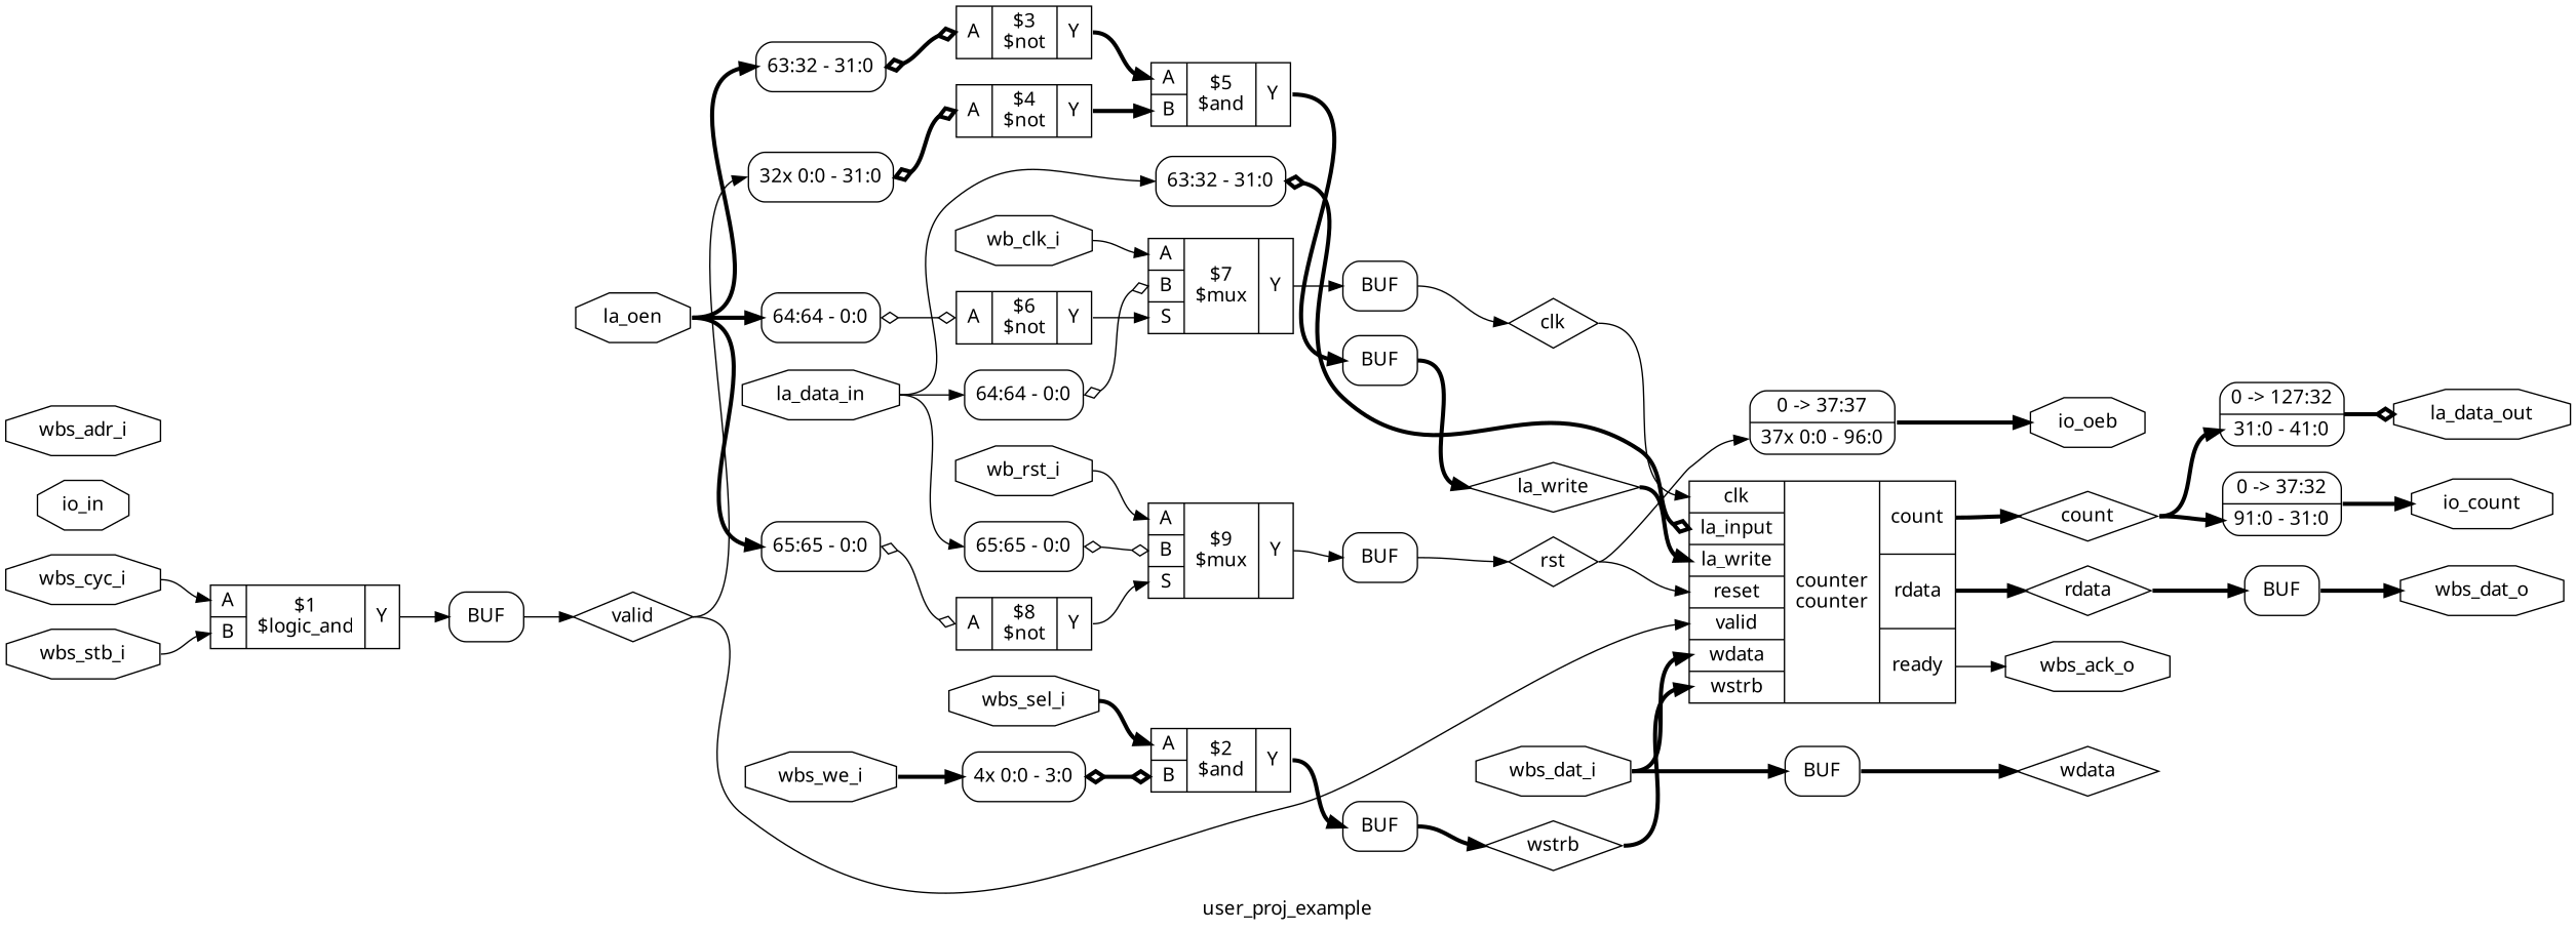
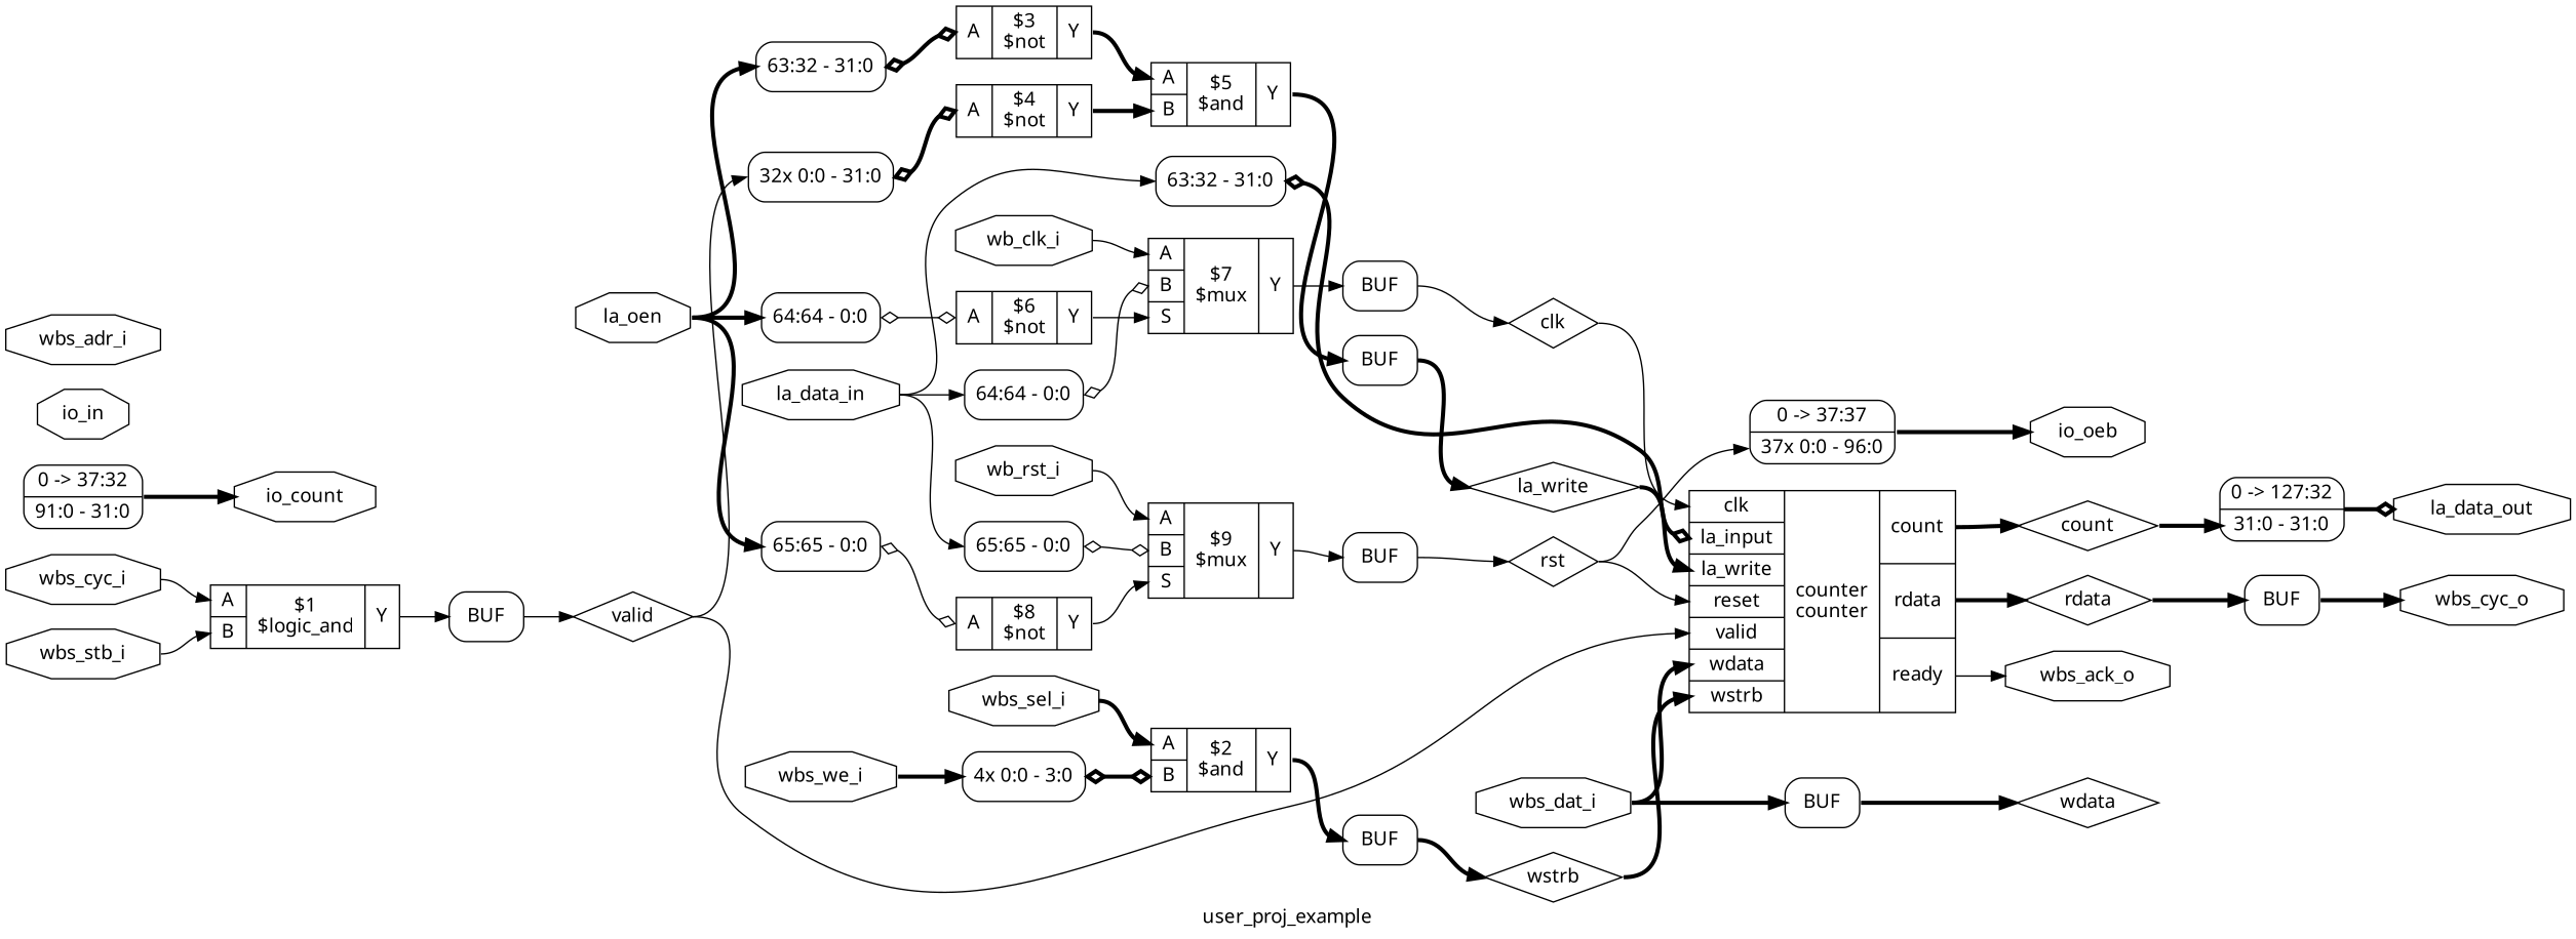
  digraph {
    fontname="Noto Sans"
    label=user_proj_example
    rankdir=LR
    remincross=true
    node [fontname="Noto Sans" shape=record]
    edge [color=black fontname="Noto Sans" headport=w style="setlinewidth(3)" tailport=e]
    n1 [color=black fontcolor=black label=la_write shape=diamond]
    n2 [label="{{<p17> clk|<p34> la_input|<p10> la_write|<p35> reset|<p12> valid|<p14> wdata|<p11> wstrb}|counter\ncounter|{<p13> count|<p15> rdata|<p36> ready}}"]
    n3 [color=black fontcolor=black label=count shape=diamond]
    n4 [color=black fontcolor=black label=rdata shape=diamond]
    n5 [color=black fontcolor=black label=wbs_ack_o shape=octagon]
    n6 [color=black fontcolor=black label=wstrb shape=diamond]
    n7 [color=black fontcolor=black label=valid shape=diamond]
    n8 [label="<s31> 32x 0:0 - 31:0 " style=rounded]
    n9 [label="{{<p38> A}|$4\n$not|{<p41> Y}}"]
    n10 [label="0 -&gt; 37:32 |<s0> 91:0 - 31:0 " style=rounded]
-   n11 [label="0 -&gt; 127:32 |<s0> 31:0 - 41:0 " style=rounded]
+   n11 [label="0 -&gt; 127:32 |<s0> 31:0 - 31:0 " style=rounded]
    n12 [color=black fontcolor=black label=io_count shape=octagon]
    n13 [color=black fontcolor=black label=la_data_out shape=octagon]
    n14 [color=black fontcolor=black label=wdata shape=diamond]
    n15 [label=BUF shape=box style=rounded]
-   n16 [color=black fontcolor=black label=wbs_dat_o shape=octagon]
+   n16 [color=black fontcolor=black label=wbs_cyc_o shape=octagon]
    n17 [color=black fontcolor=black label=rst shape=diamond]
    n18 [label="0 -&gt; 37:37 |<s36> 37x 0:0 - 96:0 " style=rounded]
    n19 [color=black fontcolor=black label=io_oeb shape=octagon]
    n20 [color=black fontcolor=black label=clk shape=diamond]
    n21 [color=black fontcolor=black label=io_in shape=octagon]
    n22 [color=black fontcolor=black label=la_oen shape=octagon]
    n23 [label="<s0> 65:65 - 0:0 " style=rounded]
    n24 [label="<s0> 64:64 - 0:0 " style=rounded]
    n25 [label="<s0> 63:32 - 31:0 " style=rounded]
    n26 [label="{{<p38> A}|$8\n$not|{<p41> Y}}"]
    n27 [label="{{<p38> A}|$6\n$not|{<p41> Y}}"]
    n28 [label="{{<p38> A}|$3\n$not|{<p41> Y}}"]
    n29 [color=black fontcolor=black label=la_data_in shape=octagon]
    n30 [label="<s0> 63:32 - 31:0 " style=rounded]
    n31 [label="<s0> 65:65 - 0:0 " style=rounded]
    n32 [label="<s0> 64:64 - 0:0 " style=rounded]
    n33 [label="{{<p38> A|<p39> B|<p40> S}|$9\n$mux|{<p41> Y}}"]
    n34 [label="{{<p38> A|<p39> B|<p40> S}|$7\n$mux|{<p41> Y}}"]
    n35 [color=black fontcolor=black label=wbs_adr_i shape=octagon]
    n36 [color=black fontcolor=black label=wbs_dat_i shape=octagon]
    n37 [label=BUF shape=box style=rounded]
    n38 [color=black fontcolor=black label=wbs_sel_i shape=octagon]
    n39 [label="{{<p38> A|<p39> B}|$2\n$and|{<p41> Y}}"]
    n40 [label=BUF shape=box style=rounded]
    n41 [color=black fontcolor=black label=wbs_we_i shape=octagon]
    n42 [label="<s3> 4x 0:0 - 3:0 " style=rounded]
    n43 [color=black fontcolor=black label=wbs_cyc_i shape=octagon]
    n44 [label="{{<p38> A|<p39> B}|$1\n$logic_and|{<p41> Y}}"]
    n45 [label=BUF shape=box style=rounded]
    n46 [color=black fontcolor=black label=wbs_stb_i shape=octagon]
    n47 [color=black fontcolor=black label=wb_rst_i shape=octagon]
    n48 [label=BUF shape=box style=rounded]
    n49 [color=black fontcolor=black label=wb_clk_i shape=octagon]
    n50 [label=BUF shape=box style=rounded]
    n51 [label="{{<p38> A|<p39> B}|$5\n$and|{<p41> Y}}"]
    n52 [label=BUF shape=box style=rounded]
    n1 -> n2 [headport="p10:w"]
    n2 -> n3 [tailport="p13:e"]
    n2 -> n4 [tailport="p15:e"]
    n2 -> n5 [tailport="p36:e" style=""]
-   n3 -> n10 [headport="s0:w"]
    n3 -> n11 [headport="s0:w"]
    n4 -> n15 [headport="w:w"]
    n6 -> n2 [headport="p11:w"]
    n7 -> n2 [headport="p12:w" style=""]
    n7 -> n8 [headport="s31:w" style=""]
    n8 -> n9 [arrowhead=odiamond arrowtail=odiamond dir=both headport="p38:w"]
    n9 -> n51 [headport="p39:w" tailport="p41:e"]
    n10 -> n12
    n11 -> n13 [arrowhead=odiamond]
    n15 -> n16 [tailport="e:e"]
    n17 -> n2 [headport="p35:w" style=""]
    n17 -> n18 [headport="s36:w" style=""]
    n18 -> n19
    n20 -> n2 [headport="p17:w" style=""]
    n22 -> n23 [headport="s0:w"]
    n22 -> n24 [headport="s0:w"]
    n22 -> n25 [headport="s0:w"]
    n23 -> n26 [arrowhead=odiamond arrowtail=odiamond dir=both headport="p38:w" style=""]
    n24 -> n27 [arrowhead=odiamond arrowtail=odiamond dir=both headport="p38:w" style=""]
    n25 -> n28 [arrowhead=odiamond arrowtail=odiamond dir=both headport="p38:w"]
    n26 -> n33 [headport="p40:w" tailport="p41:e" style=""]
    n27 -> n34 [headport="p40:w" tailport="p41:e" style=""]
    n28 -> n51 [headport="p38:w" tailport="p41:e"]
    n29 -> n30 [headport="s0:w" style=""]
    n29 -> n31 [headport="s0:w" style=""]
    n29 -> n32 [headport="s0:w" style=""]
    n30 -> n2 [arrowhead=odiamond arrowtail=odiamond dir=both headport="p34:w"]
    n31 -> n33 [arrowhead=odiamond arrowtail=odiamond dir=both headport="p39:w" style=""]
    n32 -> n34 [arrowhead=odiamond arrowtail=odiamond dir=both headport="p39:w" style=""]
    n33 -> n48 [headport="w:w" tailport="p41:e" style=""]
    n34 -> n50 [headport="w:w" tailport="p41:e" style=""]
    n36 -> n2 [headport="p14:w"]
    n36 -> n37 [headport="w:w"]
    n37 -> n14 [tailport="e:e"]
    n38 -> n39 [headport="p38:w"]
    n39 -> n40 [headport="w:w" tailport="p41:e"]
    n40 -> n6 [tailport="e:e"]
    n41 -> n42 [headport="s3:w"]
    n42 -> n39 [arrowhead=odiamond arrowtail=odiamond dir=both headport="p39:w"]
    n43 -> n44 [headport="p38:w" style=""]
    n44 -> n45 [headport="w:w" tailport="p41:e" style=""]
    n45 -> n7 [tailport="e:e" style=""]
    n46 -> n44 [headport="p39:w" style=""]
    n47 -> n33 [headport="p38:w" style=""]
    n48 -> n17 [tailport="e:e" style=""]
    n49 -> n34 [headport="p38:w" style=""]
    n50 -> n20 [tailport="e:e" style=""]
    n51 -> n52 [headport="w:w" tailport="p41:e"]
    n52 -> n1 [tailport="e:e"]
  }
